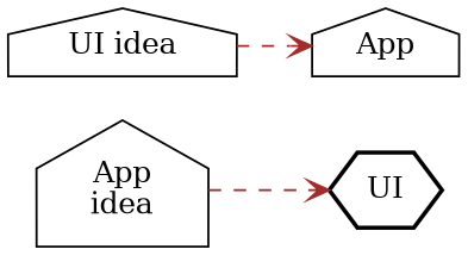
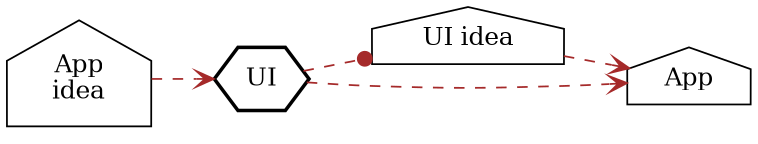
  digraph {
    rankdir=LR
    node [shape=house]
    edge [arrowhead=vee color=brown style=dashed]
    n1 [label="App\nidea"]
    n2 [label=UI shape=hexagon style=bold]
    n3 [label="UI idea"]
    n4 [label=App]
    n1 -> n2
+   n2 -> n3 [arrowhead=dot]
+   n2 -> n4
    n3 -> n4
  }
